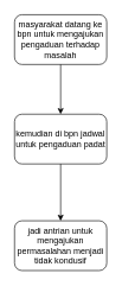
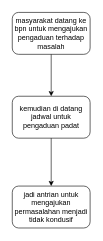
  <mxCell id="0" />
  <mxCell id="1" parent="0" />
  <mxCell id="2" value="masyarakat datang ke bpn untuk mengajukan pengaduan terhadap masalah" style="rounded=1;whiteSpace=wrap;html=1;" vertex="1" parent="1"><mxGeometry x="20" y="20" width="130" height="70" as="geometry" /></mxCell>
- <mxCell id="3" value="kemudian di bpn jadwal untuk pengaduan padat" style="rounded=1;whiteSpace=wrap;html=1;" vertex="1" parent="1"><mxGeometry x="20" y="160" width="130" height="70" as="geometry" /></mxCell>
+ <mxCell id="3" value="kemudian di datang jadwal untuk pengaduan padat" style="rounded=1;whiteSpace=wrap;html=1;" vertex="1" parent="1"><mxGeometry x="20" y="160" width="130" height="70" as="geometry" /></mxCell>
  <mxCell id="4" value="jadi antrian untuk mengajukan permasalahan menjadi tidak kondusif" style="rounded=1;whiteSpace=wrap;html=1;" vertex="1" parent="1"><mxGeometry x="20" y="310" width="130" height="70" as="geometry" /></mxCell>
  <mxCell id="5" value="" style="endArrow=classic;html=1;rounded=0;exitX=0.5;exitY=1;exitDx=0;exitDy=0;" edge="1" parent="1" source="2" target="3"><mxGeometry width="50" height="50" relative="1" as="geometry"><mxPoint x="-100" y="280" as="sourcePoint" /><mxPoint x="-50" y="230" as="targetPoint" /></mxGeometry></mxCell>
  <mxCell id="6" value="" style="endArrow=classic;html=1;rounded=0;entryX=0.5;entryY=0;entryDx=0;entryDy=0;exitX=0.5;exitY=1;exitDx=0;exitDy=0;" edge="1" parent="1" source="3" target="4"><mxGeometry width="50" height="50" relative="1" as="geometry"><mxPoint x="50" y="280" as="sourcePoint" /><mxPoint x="100" y="230" as="targetPoint" /></mxGeometry></mxCell>
